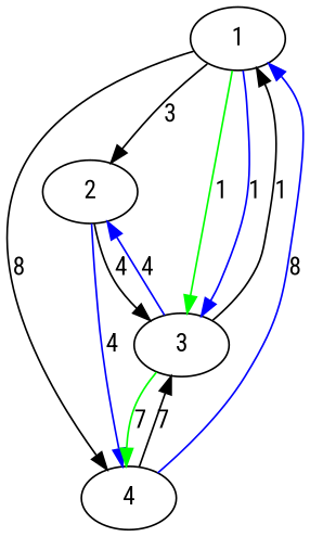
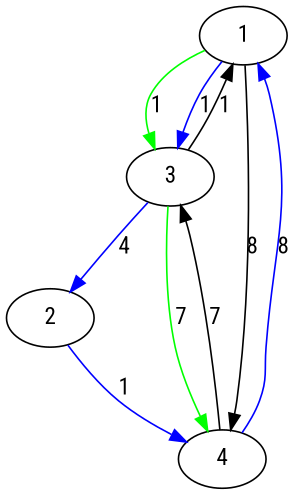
  digraph {
    fontname="Roboto Condensed"
    node [fontname="Roboto Condensed"]
    edge [fontname="Roboto Condensed"]
    1
    2
    3
    4
-   1 -> 2 [label=3]
    1 -> 3 [color=green label=1]
    1 -> 3 [color=blue label=1]
    1 -> 4 [label=8]
-   2 -> 3 [label=4]
-   2 -> 4 [color=blue label=4]
+   2 -> 4 [color=blue label=1]
    3 -> 1 [label=1]
    3 -> 2 [color=blue label=4]
    3 -> 4 [color=green label=7]
    4 -> 1 [color=blue label=8]
    4 -> 3 [label=7]
  }
